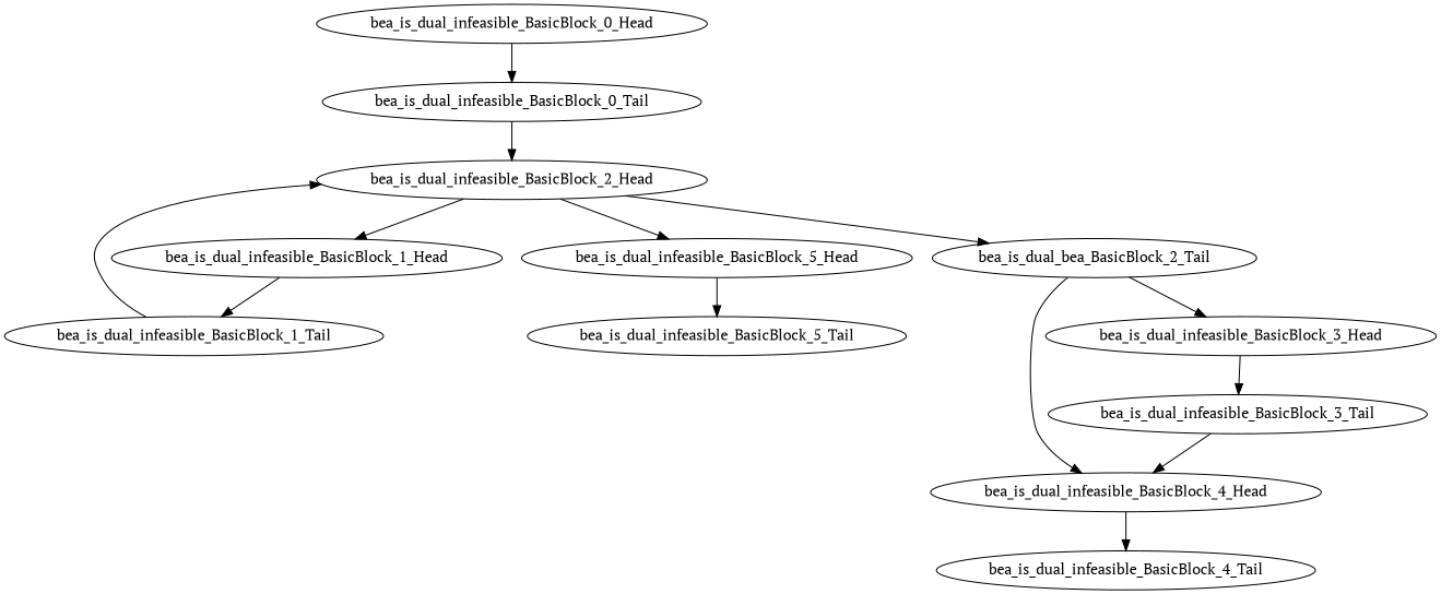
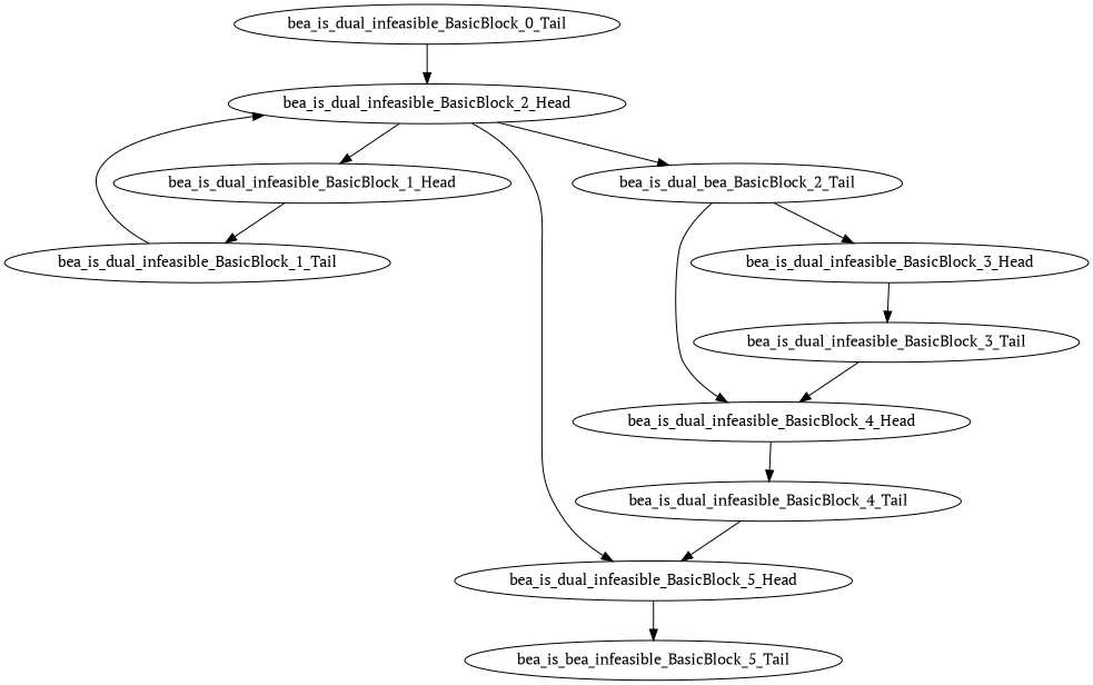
  digraph {
    fontname="PT Serif"
    node [fontname="PT Serif"]
    edge [fontname="PT Serif"]
    bea_is_dual_infeasible_BasicBlock_4_Head
    bea_is_dual_infeasible_BasicBlock_4_Tail
    bea_is_dual_infeasible_BasicBlock_5_Head
-   bea_is_dual_infeasible_BasicBlock_5_Tail
+   bea_is_dual_infeasible_BasicBlock_5_Tail [label=bea_is_bea_infeasible_BasicBlock_5_Tail]
    bea_is_dual_infeasible_BasicBlock_3_Tail
    n6 [label=bea_is_dual_bea_BasicBlock_2_Tail]
    bea_is_dual_infeasible_BasicBlock_3_Head
    bea_is_dual_infeasible_BasicBlock_1_Head
    bea_is_dual_infeasible_BasicBlock_1_Tail
    bea_is_dual_infeasible_BasicBlock_2_Head
-   bea_is_dual_infeasible_BasicBlock_0_Head
    bea_is_dual_infeasible_BasicBlock_0_Tail
    bea_is_dual_infeasible_BasicBlock_4_Head -> bea_is_dual_infeasible_BasicBlock_4_Tail
+   bea_is_dual_infeasible_BasicBlock_4_Tail -> bea_is_dual_infeasible_BasicBlock_5_Head
    bea_is_dual_infeasible_BasicBlock_5_Head -> bea_is_dual_infeasible_BasicBlock_5_Tail
    bea_is_dual_infeasible_BasicBlock_3_Tail -> bea_is_dual_infeasible_BasicBlock_4_Head
    n6 -> bea_is_dual_infeasible_BasicBlock_4_Head
    n6 -> bea_is_dual_infeasible_BasicBlock_3_Head
    bea_is_dual_infeasible_BasicBlock_3_Head -> bea_is_dual_infeasible_BasicBlock_3_Tail
    bea_is_dual_infeasible_BasicBlock_1_Head -> bea_is_dual_infeasible_BasicBlock_1_Tail
    bea_is_dual_infeasible_BasicBlock_1_Tail -> bea_is_dual_infeasible_BasicBlock_2_Head
    bea_is_dual_infeasible_BasicBlock_2_Head -> bea_is_dual_infeasible_BasicBlock_5_Head
    bea_is_dual_infeasible_BasicBlock_2_Head -> n6
    bea_is_dual_infeasible_BasicBlock_2_Head -> bea_is_dual_infeasible_BasicBlock_1_Head
-   bea_is_dual_infeasible_BasicBlock_0_Head -> bea_is_dual_infeasible_BasicBlock_0_Tail
    bea_is_dual_infeasible_BasicBlock_0_Tail -> bea_is_dual_infeasible_BasicBlock_2_Head
  }
